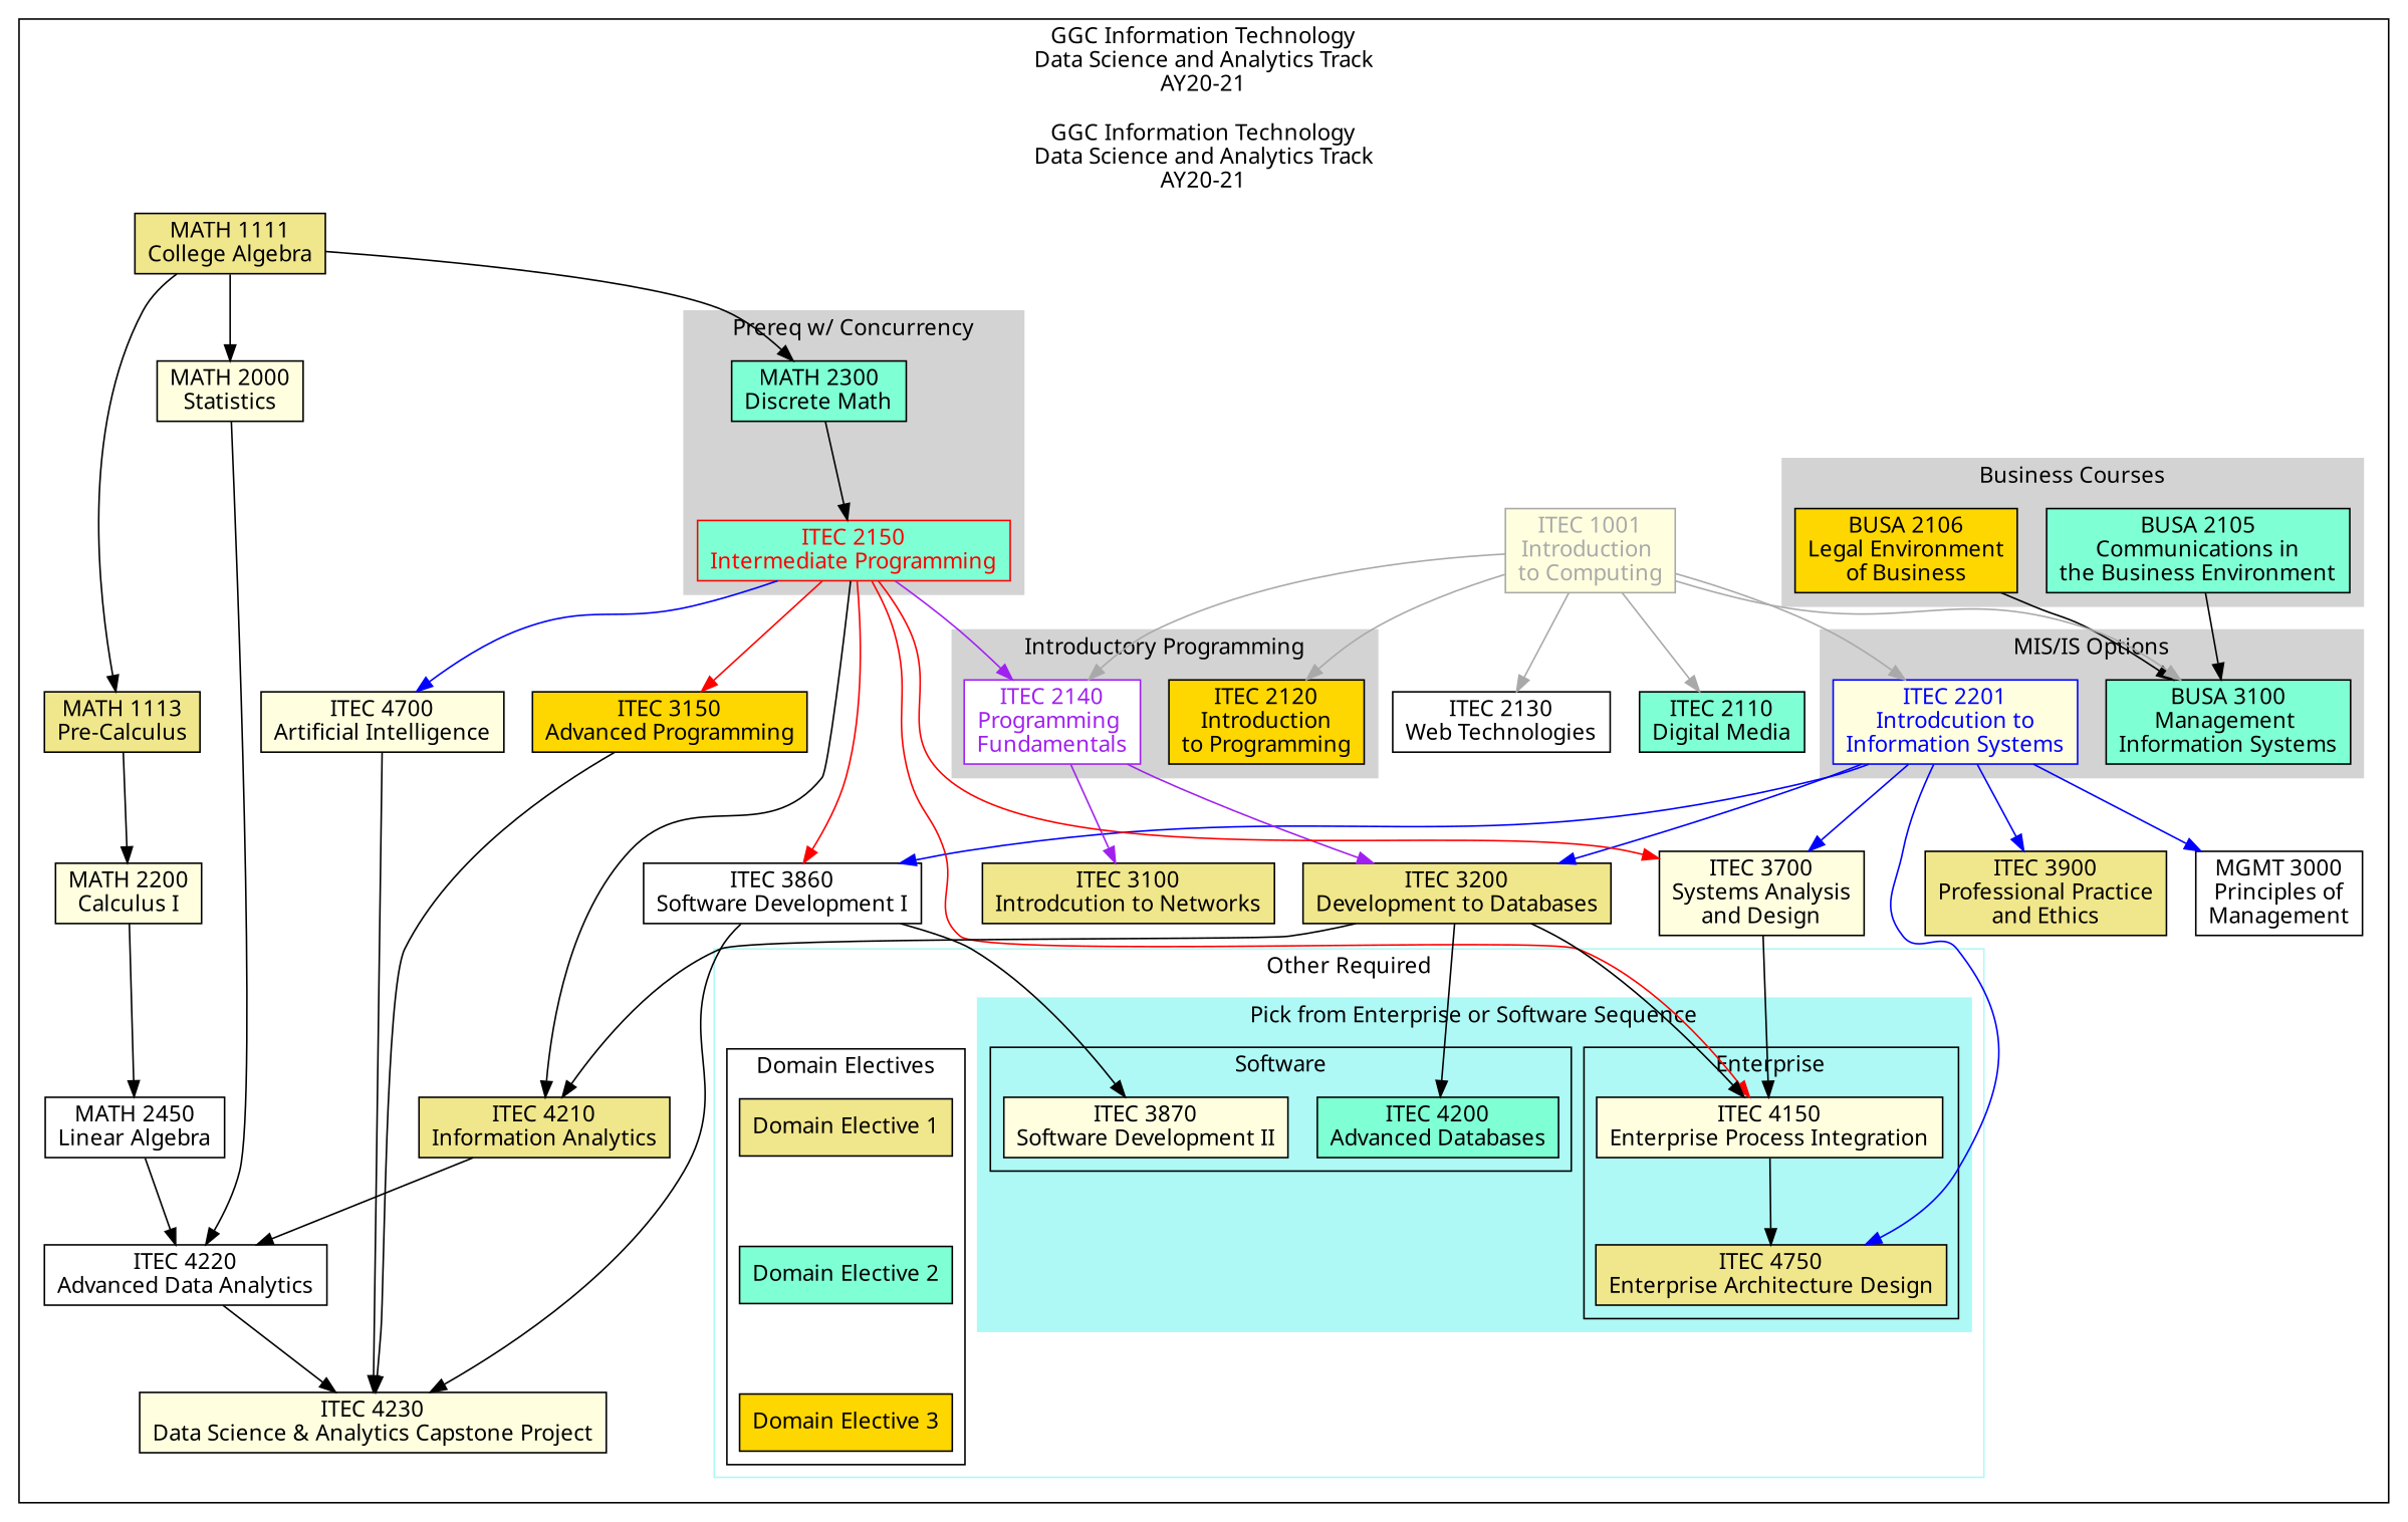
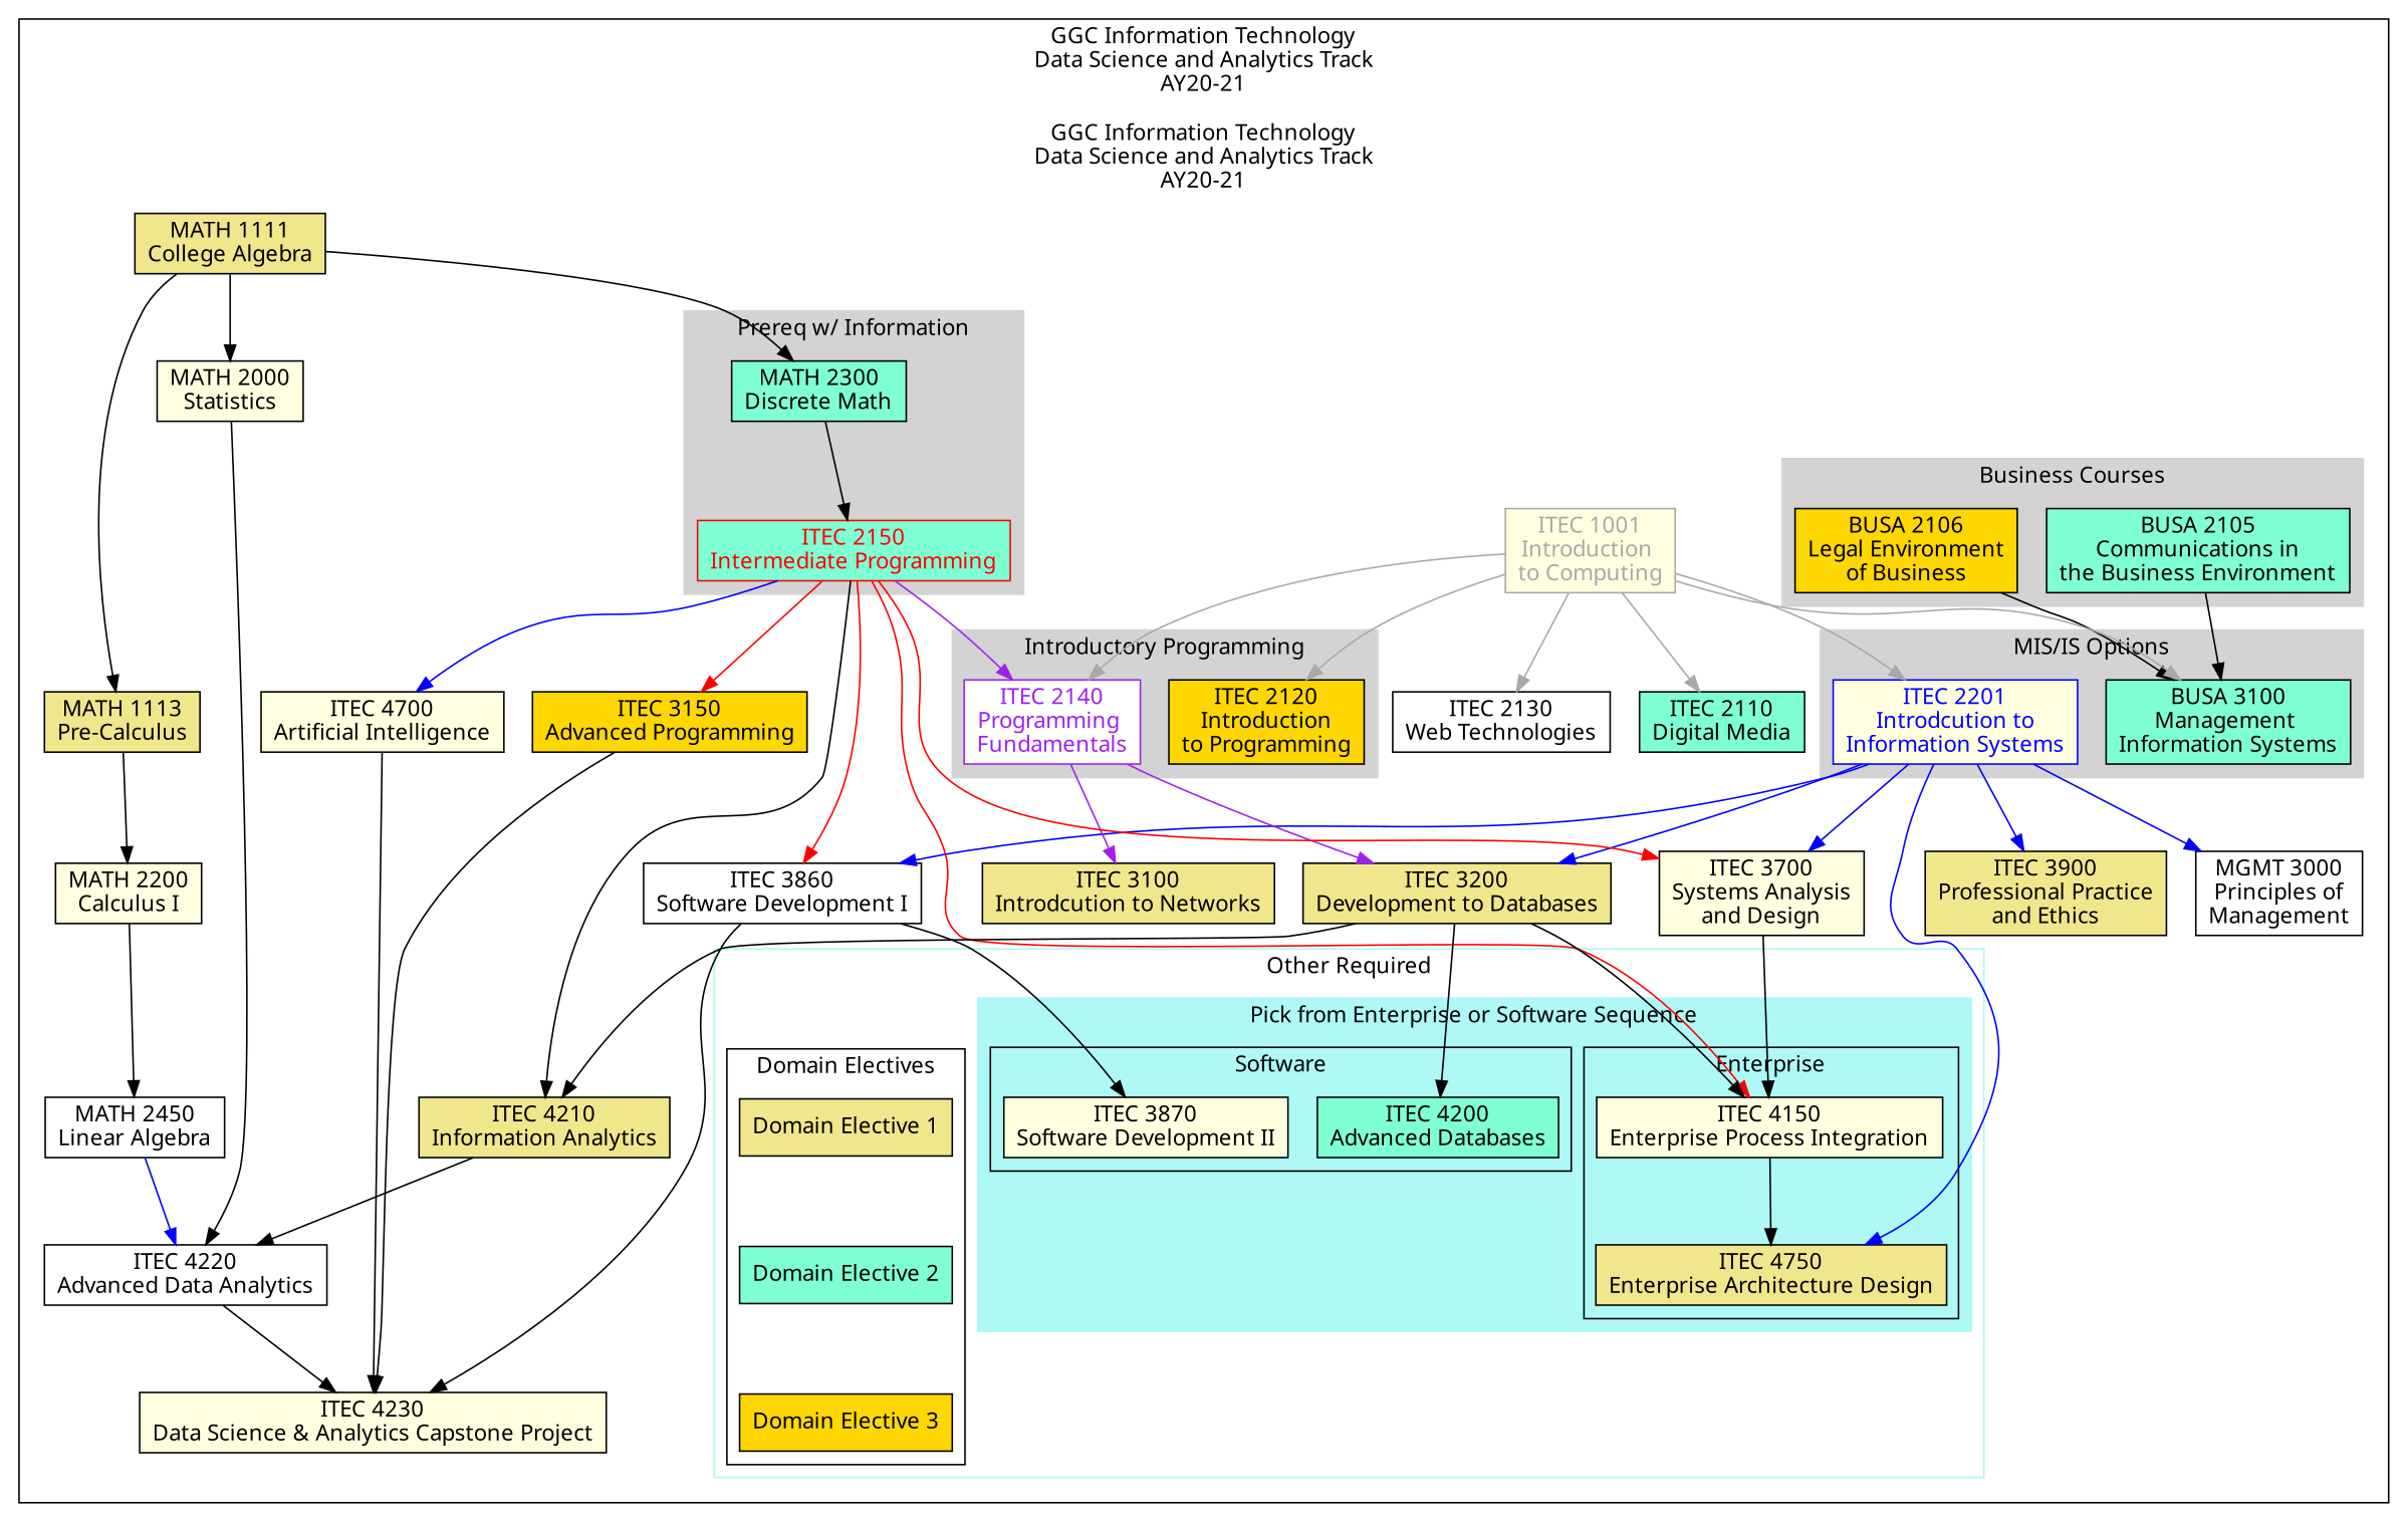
  digraph {
    compound=true
    fontname="Noto Sans"
    ranksep=0.75
    splines=true
    node [fillcolor=lightyellow fontname="Noto Sans" fontsize=14 shape=record style=filled]
    edge [fontname="Noto Sans"]
    n1 [color=blue fontcolor=blue label="ITEC 2201\nIntrodcution to\nInformation Systems"]
    n2 [fillcolor=aquamarine label="BUSA 3100\nManagement \nInformation Systems"]
    n3 [fillcolor=gold label="ITEC 2120\nIntroduction\nto Programming"]
    n4 [color=purple fillcolor=white fontcolor=purple label="ITEC 2140\nProgramming \nFundamentals"]
    n5 [color=red fillcolor=aquamarine fontcolor=red label="ITEC 2150\nIntermediate Programming"]
    n6 [fillcolor=aquamarine label="MATH 2300\nDiscrete Math"]
    n7 [fillcolor=aquamarine label="BUSA 2105\nCommunications in\nthe Business Environment"]
    n8 [fillcolor=gold label="BUSA 2106\nLegal Environment\nof Business"]
    n9 [label="ITEC 4150\nEnterprise Process Integration"]
    n10 [fillcolor=khaki label="ITEC 4750\nEnterprise Architecture Design"]
    n11 [label="ITEC 3870\nSoftware Development II"]
    n12 [fillcolor=aquamarine label="ITEC 4200\nAdvanced Databases"]
    n13 [fillcolor=khaki label="Domain Elective 1"]
    n14 [fillcolor=aquamarine label="Domain Elective 2"]
    n15 [fillcolor=gold label="Domain Elective 3"]
    n16 [color=darkgray fontcolor=darkgray label="ITEC 1001\nIntroduction \nto Computing"]
    n17 [fillcolor=aquamarine label="ITEC 2110\nDigital Media"]
    n18 [fillcolor=white label="ITEC 2130\nWeb Technologies"]
    n19 [fillcolor=khaki label="ITEC 3100\nIntrodcution to Networks"]
    n20 [fillcolor=khaki label="ITEC 3200\nDevelopment to Databases"]
    n21 [fillcolor=gold label="ITEC 3150\nAdvanced Programming"]
    n22 [label="ITEC 3700\nSystems Analysis\nand Design"]
    n23 [fillcolor=white label="ITEC 3860\nSoftware Development I"]
    n24 [fillcolor=khaki label="ITEC 4210\nInformation Analytics"]
    n25 [label="ITEC 4700\nArtificial Intelligence"]
    n26 [fillcolor=khaki label="ITEC 3900\nProfessional Practice\nand Ethics"]
    n27 [fillcolor=white label="MGMT 3000\nPrinciples of\nManagement"]
    n28 [fillcolor=khaki label="MATH 1111\nCollege Algebra"]
    n29 [fillcolor=khaki label="MATH 1113\nPre-Calculus"]
    n30 [label="MATH 2000\nStatistics"]
    n31 [label="MATH 2200\nCalculus I"]
    n32 [fillcolor=white label="ITEC 4220\nAdvanced Data Analytics"]
    n33 [fillcolor=white label="MATH 2450\nLinear Algebra"]
    n34 [label="ITEC 4230\nData Science & Analytics Capstone Project"]
    subgraph cluster_1 {
      label="GGC Information Technology\nData Science and Analytics Track\nAY20-21"
      subgraph cluster_2 {
        color="#FFFFFF"
        label="GGC Information Technology\nData Science and Analytics Track\nAY20-21"
        style=filled
        n16
        n17
        n18
        n19
        n20
        n21
        n22
        n23
        n24
        n25
        n26
        n27
        n28
        n29
        n30
        n31
        n32
        n33
        n34
        subgraph cluster_3 {
          color=lightgrey
          label="MIS/IS Options"
          style=filled
          n1
          n2
        }
        subgraph cluster_4 {
          color=lightgrey
          label="Introductory Programming"
          style=filled
          n3
          n4
        }
        subgraph cluster_5 {
          color=lightgrey
-         label="Prereq w/ Concurrency"
+         label="Prereq w/ Information"
          style=filled
          n5
          n6
        }
        subgraph cluster_6 {
          color=lightgrey
          label="Business Courses"
          style=filled
          n7
          n8
        }
        subgraph cluster_7 {
          color="#AEF9F5"
          label="Other Required"
          style=solid
          subgraph cluster_8 {
            color="#AEF9F5"
            label="Pick from Enterprise or Software Sequence"
            style=filled
            subgraph cluster_9 {
              color=black
              label=Enterprise
              style=solid
              n9
              n10
            }
            subgraph cluster_10 {
              color=black
              label=Software
              style=solid
              n11
              n12
            }
          }
          subgraph cluster_11 {
            color=black
            label="Domain Electives"
            style=solid
            n13
            n14
            n15
          }
        }
      }
    }
    n1 -> n10 [color=blue]
    n1 -> n20 [color=blue]
    n1 -> n22 [color=blue]
    n1 -> n23 [color=blue]
    n1 -> n26 [color=blue]
    n1 -> n27 [color=blue]
    n4 -> n19 [color=purple]
    n4 -> n20 [color=purple]
    n5 -> n4 [color=purple]
    n5 -> n9 [color=red]
    n5 -> n21 [color=red lltail=clusterdiscrete]
    n5 -> n22 [color=red lltail=clusterdiscrete]
    n5 -> n23 [color=red]
    n5 -> n24
    n5 -> n25 [color=blue]
    n6 -> n5
    n7 -> n2
    n8 -> n2
    n9 -> n10
    n13 -> n14 [style=invis]
    n14 -> n15 [style=invis]
    n16 -> n1 [color=darkgray]
    n16 -> n2 [color=darkgray]
    n16 -> n3 [color=darkgray]
    n16 -> n4 [color=darkgray]
    n16 -> n17 [color=darkgray]
    n16 -> n18 [color=darkgray]
    n20 -> n9
    n20 -> n12
    n20 -> n24
    n21 -> n34
    n22 -> n9
    n23 -> n11
    n23 -> n34
    n24 -> n32
    n25 -> n34
    n28 -> n6
    n28 -> n29
    n28 -> n30
    n29 -> n31
    n30 -> n32
    n31 -> n33
    n32 -> n34
-   n33 -> n32
+   n33 -> n32 [color=blue]
  }
